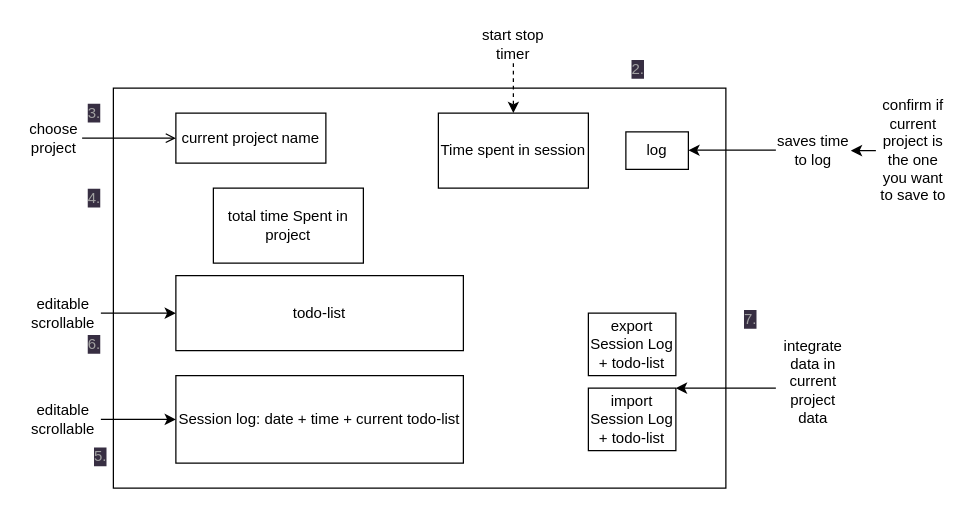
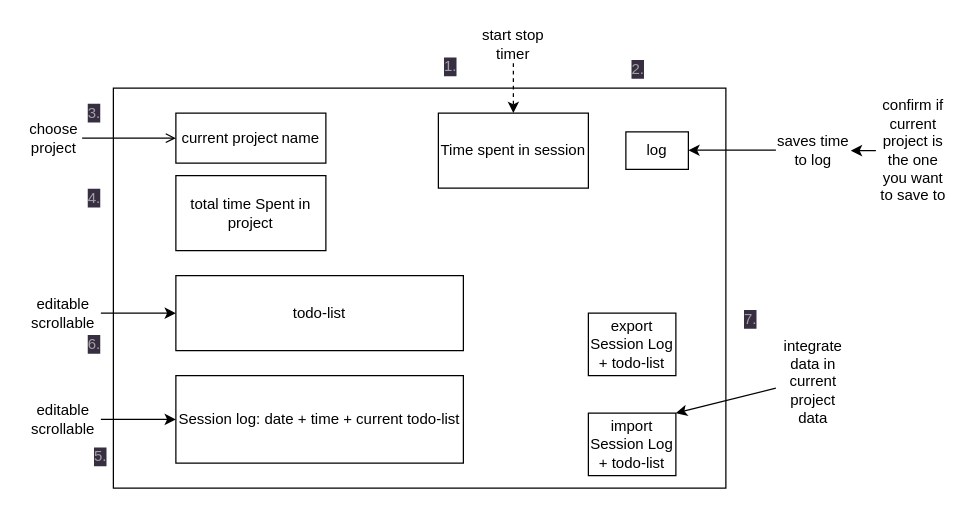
  <mxCell id="0" />
  <mxCell id="1" parent="0" />
  <mxCell id="2" value="" style="rounded=0;whiteSpace=wrap;html=1;" parent="1" vertex="1"><mxGeometry x="90" y="70" width="490" height="320" as="geometry" /></mxCell>
- <mxCell id="3" value="total time Spent in project" style="rounded=0;whiteSpace=wrap;html=1;" parent="1" vertex="1"><mxGeometry x="170" y="150" width="120" height="60" as="geometry" /></mxCell>
+ <mxCell id="3" value="total time Spent in project" style="rounded=0;whiteSpace=wrap;html=1;" parent="1" vertex="1"><mxGeometry x="140" y="140" width="120" height="60" as="geometry" /></mxCell>
  <mxCell id="4" value="Time spent in session" style="rounded=0;whiteSpace=wrap;html=1;" parent="1" vertex="1"><mxGeometry x="350" y="90" width="120" height="60" as="geometry" /></mxCell>
  <mxCell id="5" value="current project name" style="rounded=0;whiteSpace=wrap;html=1;" parent="1" vertex="1"><mxGeometry x="140" y="90" width="120" height="40" as="geometry" /></mxCell>
  <mxCell id="6" value="Session log: date + time + current todo-list" style="rounded=0;whiteSpace=wrap;html=1;" parent="1" vertex="1"><mxGeometry x="140" y="300" width="230" height="70" as="geometry" /></mxCell>
  <mxCell id="7" value="todo-list" style="rounded=0;whiteSpace=wrap;html=1;" parent="1" vertex="1"><mxGeometry x="140" y="220" width="230" height="60" as="geometry" /></mxCell>
  <mxCell id="8" value="choose project" style="text;html=1;strokeColor=none;fillColor=none;align=center;verticalAlign=middle;whiteSpace=wrap;rounded=0;" vertex="1" parent="1"><mxGeometry y="95" width="45" height="30" as="geometry" x="20" /></mxCell>
  <mxCell id="9" value="" style="endArrow=open;html=1;entryX=0;entryY=0.5;entryDx=0;entryDy=0;" edge="1" parent="1" source="8" target="5"><mxGeometry width="50" height="50" relative="1" as="geometry"><mxPoint x="410" y="230" as="sourcePoint" /><mxPoint x="460" y="180" as="targetPoint" /></mxGeometry></mxCell>
  <mxCell id="10" value="editable&lt;br&gt;scrollable" style="text;html=1;strokeColor=none;fillColor=none;align=center;verticalAlign=middle;whiteSpace=wrap;rounded=0;" vertex="1" parent="1"><mxGeometry y="235" width="60" height="30" as="geometry" x="20" /></mxCell>
  <mxCell id="11" value="" style="endArrow=classic;html=1;entryX=0;entryY=0.5;entryDx=0;entryDy=0;" edge="1" parent="1" source="10" target="7"><mxGeometry width="50" height="50" relative="1" as="geometry"><mxPoint x="410" y="220" as="sourcePoint" /><mxPoint x="460" y="170" as="targetPoint" /></mxGeometry></mxCell>
  <mxCell id="12" value="start stop timer" style="text;html=1;strokeColor=none;fillColor=none;align=center;verticalAlign=middle;whiteSpace=wrap;rounded=0;" vertex="1" parent="1"><mxGeometry x="380" y="20" width="60" height="30" as="geometry" /></mxCell>
  <mxCell id="13" value="" style="endArrow=classic;html=1;entryX=0.5;entryY=0;entryDx=0;entryDy=0;dashed=1;" edge="1" parent="1" source="12" target="4"><mxGeometry width="50" height="50" relative="1" as="geometry"><mxPoint x="410" y="170" as="sourcePoint" /><mxPoint x="470" y="120" as="targetPoint" /></mxGeometry></mxCell>
  <mxCell id="14" value="editable&lt;br&gt;scrollable" style="text;html=1;strokeColor=none;fillColor=none;align=center;verticalAlign=middle;whiteSpace=wrap;rounded=0;" vertex="1" parent="1"><mxGeometry y="320" width="60" height="30" as="geometry" x="20" /></mxCell>
  <mxCell id="15" value="" style="endArrow=classic;html=1;entryX=0;entryY=0.5;entryDx=0;entryDy=0;" edge="1" parent="1" source="14" target="6"><mxGeometry width="50" height="50" relative="1" as="geometry"><mxPoint x="410" y="305" as="sourcePoint" /><mxPoint x="370" y="335" as="targetPoint" /></mxGeometry></mxCell>
- <mxCell id="16" value="import Session Log&lt;br&gt;+ todo-list" style="rounded=0;whiteSpace=wrap;html=1;" vertex="1" parent="1"><mxGeometry x="470" y="310" width="70" height="50" as="geometry" /></mxCell>
+ <mxCell id="16" value="import Session Log&lt;br&gt;+ todo-list" style="rounded=0;whiteSpace=wrap;html=1;" vertex="1" parent="1"><mxGeometry x="470" y="330" width="70" height="50" as="geometry" /></mxCell>
  <mxCell id="17" value="log" style="rounded=0;whiteSpace=wrap;html=1;" vertex="1" parent="1"><mxGeometry x="500" y="105" width="50" height="30" as="geometry" /></mxCell>
  <mxCell id="18" value="" style="endArrow=classic;html=1;" edge="1" parent="1"><mxGeometry width="50" height="50" relative="1" as="geometry"><mxPoint x="620" y="119.66" as="sourcePoint" /><mxPoint x="550" y="119.66" as="targetPoint" /></mxGeometry></mxCell>
  <mxCell id="19" value="saves time to log" style="text;html=1;strokeColor=none;fillColor=none;align=center;verticalAlign=middle;whiteSpace=wrap;rounded=0;" vertex="1" parent="1"><mxGeometry x="620" y="105" width="60" height="30" as="geometry" /></mxCell>
  <mxCell id="20" value="" style="edgeStyle=none;html=1;" edge="1" parent="1" source="21" target="19"><mxGeometry relative="1" as="geometry" /></mxCell>
  <mxCell id="21" value="confirm if current project is the one you want to save to" style="text;html=1;strokeColor=none;fillColor=none;align=center;verticalAlign=middle;whiteSpace=wrap;rounded=0;" vertex="1" parent="1"><mxGeometry x="700" y="67.5" width="60" height="105" as="geometry" /></mxCell>
  <mxCell id="22" value="export Session Log + todo-list" style="rounded=0;whiteSpace=wrap;html=1;" vertex="1" parent="1"><mxGeometry x="470" y="250" width="70" height="50" as="geometry" /></mxCell>
+ <mxCell id="23" value="1." style="text;html=1;align=center;verticalAlign=middle;whiteSpace=wrap;rounded=0;labelBorderColor=none;fillColor=none;strokeColor=none;fontColor=#A1A1A1;labelBackgroundColor=#372E42;" vertex="1" parent="1"><mxGeometry x="350" y="37.5" width="20" height="30" as="geometry" /></mxCell>
  <mxCell id="24" value="2." style="text;html=1;align=center;verticalAlign=middle;whiteSpace=wrap;rounded=0;labelBorderColor=none;fillColor=none;strokeColor=none;fontColor=#A1A1A1;labelBackgroundColor=#372E42;" vertex="1" parent="1"><mxGeometry x="500" y="40" width="20" height="30" as="geometry" /></mxCell>
  <mxCell id="25" value="3." style="text;html=1;align=center;verticalAlign=middle;whiteSpace=wrap;rounded=0;labelBorderColor=none;fillColor=none;strokeColor=none;fontColor=#A1A1A1;labelBackgroundColor=#372E42;" vertex="1" parent="1"><mxGeometry x="65" y="75" width="20" height="30" as="geometry" /></mxCell>
  <mxCell id="26" value="4." style="text;html=1;align=center;verticalAlign=middle;whiteSpace=wrap;rounded=0;labelBorderColor=none;fillColor=none;strokeColor=none;fontColor=#A1A1A1;labelBackgroundColor=#372E42;" vertex="1" parent="1"><mxGeometry x="65" y="142.5" width="20" height="30" as="geometry" /></mxCell>
  <mxCell id="27" value="" style="endArrow=classic;html=1;fontColor=#A1A1A1;entryX=1;entryY=0;entryDx=0;entryDy=0;" edge="1" parent="1" target="16"><mxGeometry relative="1" as="geometry"><mxPoint x="620" y="310" as="sourcePoint" /><mxPoint x="520" y="210" as="targetPoint" /></mxGeometry></mxCell>
  <mxCell id="28" value="integrate data in current project data" style="text;html=1;strokeColor=none;fillColor=none;align=center;verticalAlign=middle;whiteSpace=wrap;rounded=0;" vertex="1" parent="1"><mxGeometry x="620" y="290" width="60" height="30" as="geometry" /></mxCell>
  <mxCell id="29" value="5." style="text;html=1;align=center;verticalAlign=middle;whiteSpace=wrap;rounded=0;labelBorderColor=none;fillColor=none;strokeColor=none;fontColor=#A1A1A1;labelBackgroundColor=#372E42;" vertex="1" parent="1"><mxGeometry x="70" y="350" width="20" height="30" as="geometry" /></mxCell>
  <mxCell id="30" value="6." style="text;html=1;align=center;verticalAlign=middle;whiteSpace=wrap;rounded=0;labelBorderColor=none;fillColor=none;strokeColor=none;fontColor=#A1A1A1;labelBackgroundColor=#372E42;" vertex="1" parent="1"><mxGeometry x="65" y="260" width="20" height="30" as="geometry" /></mxCell>
  <mxCell id="31" value="7." style="text;html=1;align=center;verticalAlign=middle;whiteSpace=wrap;rounded=0;labelBorderColor=none;fillColor=none;strokeColor=none;fontColor=#A1A1A1;labelBackgroundColor=#372E42;" vertex="1" parent="1"><mxGeometry x="590" y="240" width="20" height="30" as="geometry" /></mxCell>
